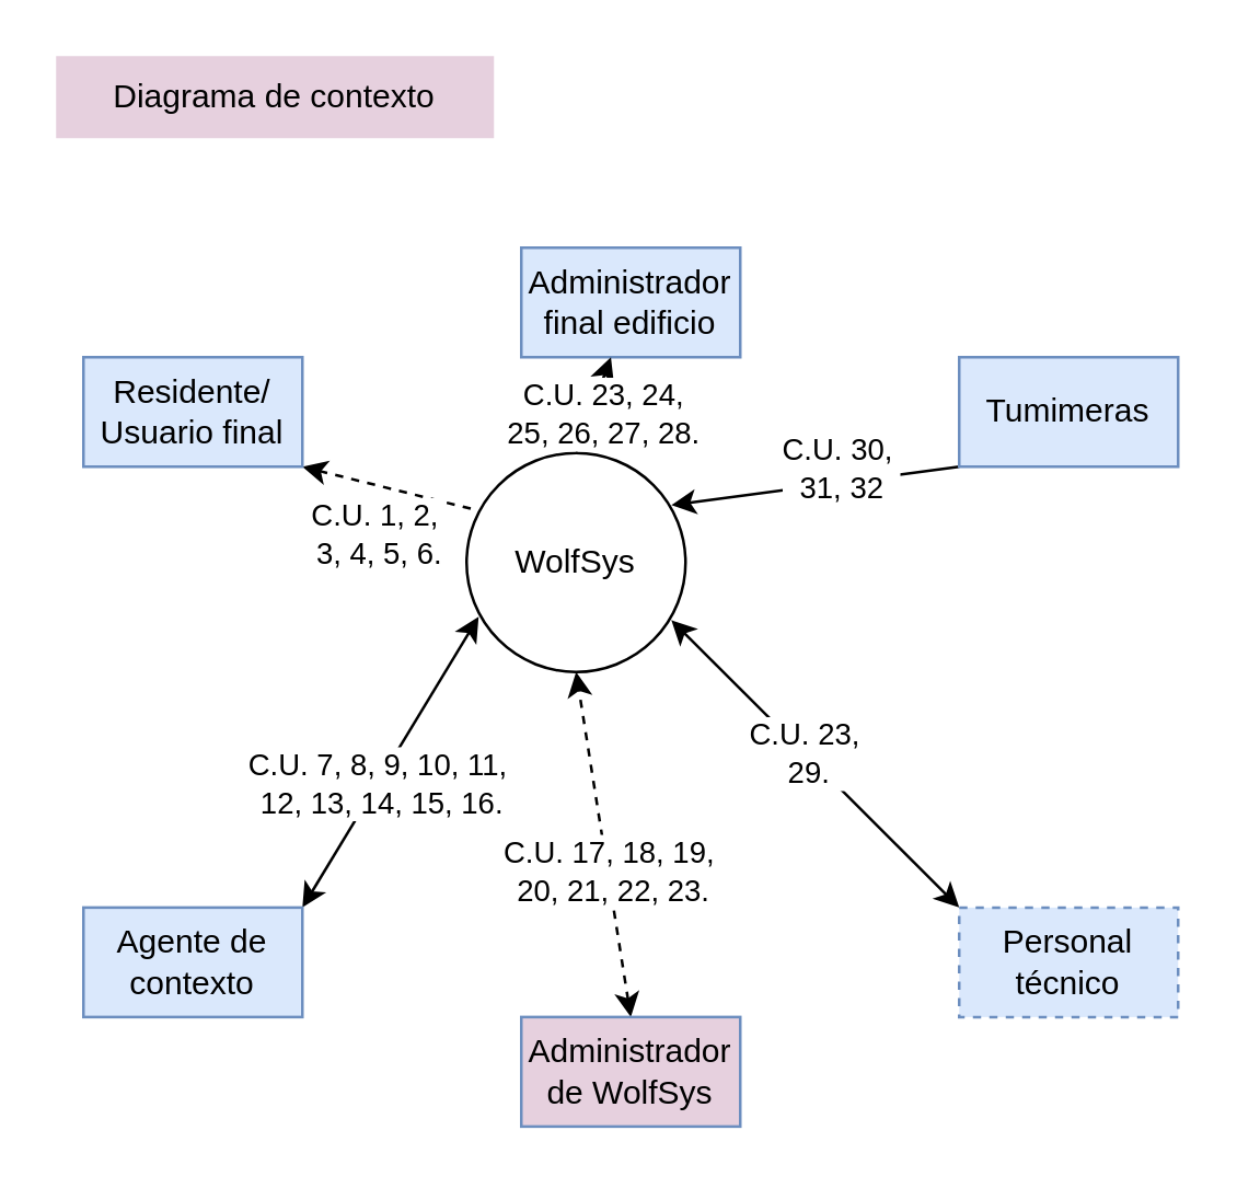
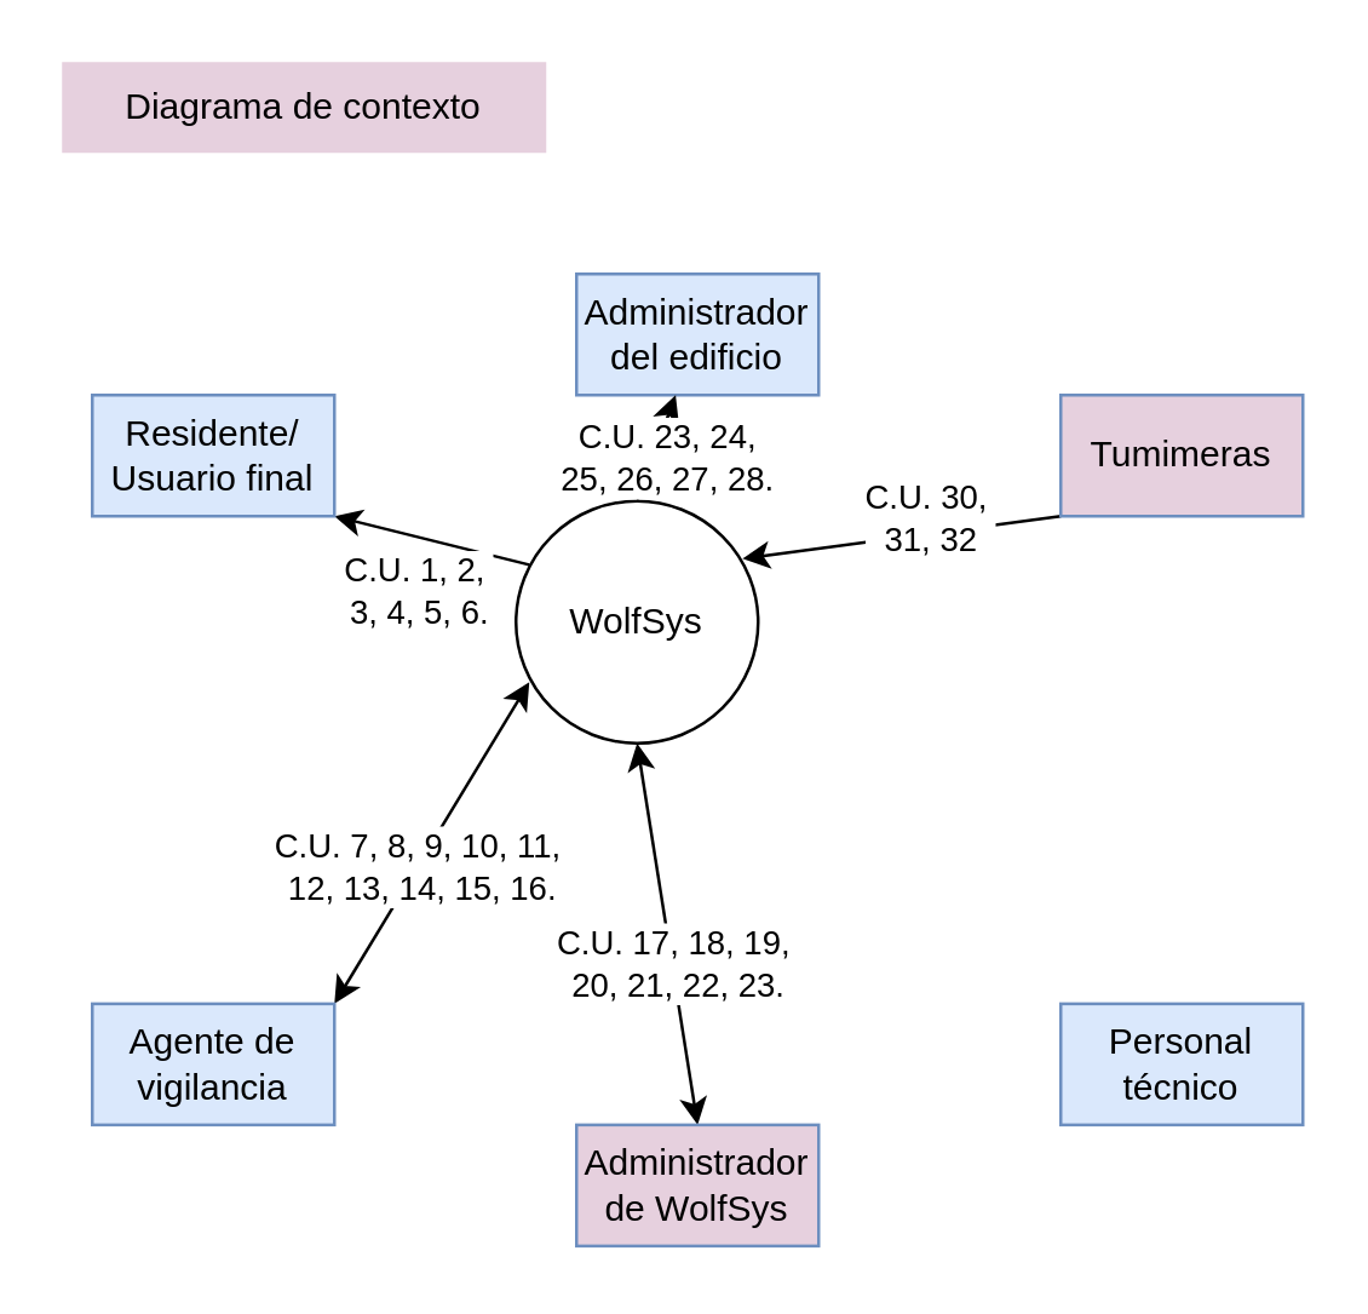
  <mxCell id="0" />
  <mxCell id="1" parent="0" />
  <mxCell id="2" value="WolfSys" style="ellipse;whiteSpace=wrap;html=1;aspect=fixed;" parent="1" vertex="1"><mxGeometry x="170" y="165" width="80" height="80" as="geometry" /></mxCell>
  <mxCell id="3" style="rounded=0;orthogonalLoop=1;jettySize=auto;html=1;exitX=1;exitY=0;exitDx=0;exitDy=0;entryX=0.055;entryY=0.748;entryDx=0;entryDy=0;entryPerimeter=0;startArrow=classic;startFill=1;" parent="1" source="5" target="2" edge="1"><mxGeometry relative="1" as="geometry"><mxPoint x="186" y="275" as="targetPoint" /></mxGeometry></mxCell>
  <mxCell id="4" value="C.U. 7, 8, 9, 10,&amp;nbsp;&lt;span style=&quot;background-color: light-dark(#ffffff, var(--ge-dark-color, #121212)); color: light-dark(rgb(0, 0, 0), rgb(255, 255, 255));&quot;&gt;11,&amp;nbsp;&lt;/span&gt;&lt;div&gt;&lt;span style=&quot;background-color: light-dark(#ffffff, var(--ge-dark-color, #121212)); color: light-dark(rgb(0, 0, 0), rgb(255, 255, 255));&quot;&gt;12, 13, 14, 15, 16&lt;/span&gt;&lt;span style=&quot;color: light-dark(rgb(0, 0, 0), rgb(255, 255, 255)); background-color: light-dark(#ffffff, var(--ge-dark-color, #121212));&quot;&gt;.&lt;/span&gt;&lt;/div&gt;" style="edgeLabel;html=1;align=center;verticalAlign=middle;resizable=0;points=[];" parent="3" vertex="1" connectable="0"><mxGeometry x="-0.138" y="-1" relative="1" as="geometry"><mxPoint as="offset" /></mxGeometry></mxCell>
- <mxCell id="5" value="Agente de contexto" style="rounded=0;whiteSpace=wrap;html=1;fillColor=#dae8fc;strokeColor=#6c8ebf;" parent="1" vertex="1"><mxGeometry x="30" y="331.05" width="80" height="40" as="geometry" /></mxCell>
- <mxCell id="6" style="rounded=0;orthogonalLoop=1;jettySize=auto;html=1;exitX=0.5;exitY=0;exitDx=0;exitDy=0;entryX=0.5;entryY=1;entryDx=0;entryDy=0;startArrow=classic;startFill=1;dashed=1;" parent="1" source="8" target="2" edge="1"><mxGeometry relative="1" as="geometry"><mxPoint x="230" y="290" as="targetPoint" /></mxGeometry></mxCell>
+ <mxCell id="5" value="Agente de vigilancia" style="rounded=0;whiteSpace=wrap;html=1;fillColor=#dae8fc;strokeColor=#6c8ebf;" parent="1" vertex="1"><mxGeometry x="30" y="331.05" width="80" height="40" as="geometry" /></mxCell>
+ <mxCell id="6" style="rounded=0;orthogonalLoop=1;jettySize=auto;html=1;exitX=0.5;exitY=0;exitDx=0;exitDy=0;entryX=0.5;entryY=1;entryDx=0;entryDy=0;startArrow=classic;startFill=1;" parent="1" source="8" target="2" edge="1"><mxGeometry relative="1" as="geometry"><mxPoint x="230" y="290" as="targetPoint" /></mxGeometry></mxCell>
  <mxCell id="7" value="C.U. 17, 18,&amp;nbsp;&lt;span style=&quot;background-color: light-dark(#ffffff, var(--ge-dark-color, #121212)); color: light-dark(rgb(0, 0, 0), rgb(255, 255, 255));&quot;&gt;19,&lt;/span&gt;&lt;div&gt;&lt;span style=&quot;background-color: light-dark(#ffffff, var(--ge-dark-color, #121212)); color: light-dark(rgb(0, 0, 0), rgb(255, 255, 255));&quot;&gt;&amp;nbsp;20, 21, 22, 23.&lt;/span&gt;&lt;/div&gt;" style="edgeLabel;html=1;align=center;verticalAlign=middle;resizable=0;points=[];" parent="6" vertex="1" connectable="0"><mxGeometry x="0.021" relative="1" as="geometry"><mxPoint x="2" y="11" as="offset" /></mxGeometry></mxCell>
  <mxCell id="8" value="Administrador de WolfSys" style="rounded=0;whiteSpace=wrap;html=1;fillColor=#e6d0de;strokeColor=#6c8ebf;" parent="1" vertex="1"><mxGeometry x="190" y="371.05" width="80" height="40" as="geometry" /></mxCell>
  <mxCell id="9" style="rounded=0;orthogonalLoop=1;jettySize=auto;html=1;exitX=0;exitY=1;exitDx=0;exitDy=0;entryX=0.935;entryY=0.238;entryDx=0;entryDy=0;entryPerimeter=0;" parent="1" source="18" target="2" edge="1"><mxGeometry relative="1" as="geometry"><mxPoint x="390" y="282.696" as="sourcePoint" /><mxPoint x="282" y="222" as="targetPoint" /></mxGeometry></mxCell>
  <mxCell id="10" value="C.U.&amp;nbsp;&lt;span style=&quot;background-color: light-dark(#ffffff, var(--ge-dark-color, #121212)); color: light-dark(rgb(0, 0, 0), rgb(255, 255, 255));&quot;&gt;30,&amp;nbsp;&lt;/span&gt;&lt;div&gt;&lt;span style=&quot;background-color: light-dark(#ffffff, var(--ge-dark-color, #121212)); color: light-dark(rgb(0, 0, 0), rgb(255, 255, 255));&quot;&gt;31, 32&lt;/span&gt;&lt;/div&gt;" style="edgeLabel;html=1;align=center;verticalAlign=middle;resizable=0;points=[];" parent="9" vertex="1" connectable="0"><mxGeometry x="0.11" y="1" relative="1" as="geometry"><mxPoint x="15" y="-8" as="offset" /></mxGeometry></mxCell>
- <mxCell id="11" style="rounded=0;orthogonalLoop=1;jettySize=auto;html=1;exitX=0;exitY=0;exitDx=0;exitDy=0;entryX=0.935;entryY=0.763;entryDx=0;entryDy=0;entryPerimeter=0;startArrow=classic;startFill=1;" parent="1" source="13" target="2" edge="1"><mxGeometry relative="1" as="geometry"><mxPoint x="278" y="278" as="targetPoint" /></mxGeometry></mxCell>
- <mxCell id="12" value="C.U. 23,&amp;nbsp;&lt;div&gt;29.&lt;/div&gt;" style="edgeLabel;html=1;align=center;verticalAlign=middle;resizable=0;points=[];" parent="11" vertex="1" connectable="0"><mxGeometry x="0.069" y="-1" relative="1" as="geometry"><mxPoint as="offset" /></mxGeometry></mxCell>
- <mxCell id="13" value="Personal técnico" style="rounded=0;whiteSpace=wrap;html=1;fillColor=#dae8fc;strokeColor=#6c8ebf;dashed=1;" parent="1" vertex="1"><mxGeometry x="350" y="331.05" width="80" height="40" as="geometry" /></mxCell>
+ <mxCell id="13" value="Personal técnico" style="rounded=0;whiteSpace=wrap;html=1;fillColor=#dae8fc;strokeColor=#6c8ebf;" parent="1" vertex="1"><mxGeometry x="350" y="331.05" width="80" height="40" as="geometry" /></mxCell>
  <mxCell id="14" value="Diagrama de contexto" style="text;strokeColor=none;align=center;fillColor=#E6D0DE;html=1;verticalAlign=middle;whiteSpace=wrap;rounded=0;" parent="1" vertex="1"><mxGeometry x="20" y="20" width="160" height="30" as="geometry" /></mxCell>
- <mxCell id="15" style="rounded=0;orthogonalLoop=1;jettySize=auto;html=1;exitX=1;exitY=1;exitDx=0;exitDy=0;entryX=0.055;entryY=0.263;entryDx=0;entryDy=0;entryPerimeter=0;startArrow=classic;startFill=1;endArrow=none;dashed=1;" parent="1" source="17" target="2" edge="1"><mxGeometry relative="1" as="geometry"><mxPoint x="120" y="200" as="sourcePoint" /><mxPoint x="179" y="222" as="targetPoint" /></mxGeometry></mxCell>
+ <mxCell id="15" style="rounded=0;orthogonalLoop=1;jettySize=auto;html=1;exitX=1;exitY=1;exitDx=0;exitDy=0;entryX=0.055;entryY=0.263;entryDx=0;entryDy=0;entryPerimeter=0;startArrow=classic;startFill=1;endArrow=none;" parent="1" source="17" target="2" edge="1"><mxGeometry relative="1" as="geometry"><mxPoint x="120" y="200" as="sourcePoint" /><mxPoint x="179" y="222" as="targetPoint" /></mxGeometry></mxCell>
  <mxCell id="16" value="C.U. 1, 2,&amp;nbsp;&lt;div&gt;3,&amp;nbsp;&lt;span style=&quot;background-color: light-dark(#ffffff, var(--ge-dark-color, #121212)); color: light-dark(rgb(0, 0, 0), rgb(255, 255, 255));&quot;&gt;4, 5, 6.&lt;/span&gt;&lt;/div&gt;" style="edgeLabel;html=1;align=center;verticalAlign=middle;resizable=0;points=[];" parent="15" vertex="1" connectable="0"><mxGeometry x="-0.775" y="1" relative="1" as="geometry"><mxPoint x="20" y="24" as="offset" /></mxGeometry></mxCell>
  <mxCell id="17" value="Residente/&lt;div&gt;Usuario final&lt;/div&gt;" style="rounded=0;whiteSpace=wrap;html=1;fillColor=#dae8fc;strokeColor=#6c8ebf;" parent="1" vertex="1"><mxGeometry x="30" y="130" width="80" height="40" as="geometry" /></mxCell>
- <mxCell id="18" value="Tumimeras" style="rounded=0;whiteSpace=wrap;html=1;fillColor=#dae8fc;strokeColor=#6c8ebf;" parent="1" vertex="1"><mxGeometry x="350" y="130" width="80" height="40" as="geometry" /></mxCell>
- <mxCell id="19" value="Administrador final edificio" style="rounded=0;whiteSpace=wrap;html=1;fillColor=#dae8fc;strokeColor=#6c8ebf;" parent="1" vertex="1"><mxGeometry x="190" y="90" width="80" height="40" as="geometry" /></mxCell>
+ <mxCell id="18" value="Tumimeras" style="rounded=0;whiteSpace=wrap;html=1;fillColor=#e6d0de;strokeColor=#6c8ebf;" parent="1" vertex="1"><mxGeometry x="350" y="130" width="80" height="40" as="geometry" /></mxCell>
+ <mxCell id="19" value="Administrador del edificio" style="rounded=0;whiteSpace=wrap;html=1;fillColor=#dae8fc;strokeColor=#6c8ebf;" parent="1" vertex="1"><mxGeometry x="190" y="90" width="80" height="40" as="geometry" /></mxCell>
  <mxCell id="20" style="rounded=0;orthogonalLoop=1;jettySize=auto;html=1;entryX=0.5;entryY=0;entryDx=0;entryDy=0;startArrow=classic;startFill=1;" parent="1" source="19" target="2" edge="1"><mxGeometry relative="1" as="geometry"><mxPoint x="230" y="200" as="targetPoint" /></mxGeometry></mxCell>
  <mxCell id="21" value="C.U. 23, 24,&lt;div&gt;&lt;span style=&quot;background-color: light-dark(#ffffff, var(--ge-dark-color, #121212)); color: light-dark(rgb(0, 0, 0), rgb(255, 255, 255));&quot;&gt;25, 26, 27, 28.&lt;/span&gt;&lt;/div&gt;" style="edgeLabel;html=1;align=center;verticalAlign=middle;resizable=0;points=[];" parent="20" vertex="1" connectable="0"><mxGeometry x="-0.498" relative="1" as="geometry"><mxPoint y="12" as="offset" /></mxGeometry></mxCell>
